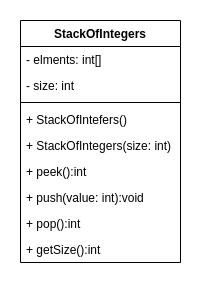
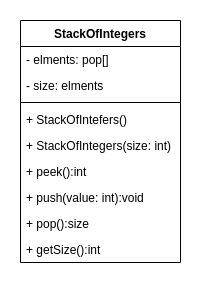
  <mxCell id="0" />
  <mxCell id="1" parent="0" />
  <mxCell id="2" value="StackOfIntegers" style="swimlane;fontStyle=1;align=center;verticalAlign=top;childLayout=stackLayout;horizontal=1;startSize=26;horizontalStack=0;resizeParent=1;resizeParentMax=0;resizeLast=0;collapsible=1;marginBottom=0;" vertex="1" parent="1"><mxGeometry x="20" y="20" width="160" height="242" as="geometry" /></mxCell>
- <mxCell id="3" value="- elments: int[]" style="text;strokeColor=none;fillColor=none;align=left;verticalAlign=top;spacingLeft=4;spacingRight=4;overflow=hidden;rotatable=0;points=[[0,0.5],[1,0.5]];portConstraint=eastwest;" vertex="1" parent="2"><mxGeometry y="26" width="160" height="26" as="geometry" /></mxCell>
- <mxCell id="4" value="- size: int " style="text;strokeColor=none;fillColor=none;align=left;verticalAlign=top;spacingLeft=4;spacingRight=4;overflow=hidden;rotatable=0;points=[[0,0.5],[1,0.5]];portConstraint=eastwest;" vertex="1" parent="2"><mxGeometry y="52" width="160" height="26" as="geometry" /></mxCell>
+ <mxCell id="3" value="- elments: pop[]" style="text;strokeColor=none;fillColor=none;align=left;verticalAlign=top;spacingLeft=4;spacingRight=4;overflow=hidden;rotatable=0;points=[[0,0.5],[1,0.5]];portConstraint=eastwest;" vertex="1" parent="2"><mxGeometry y="26" width="160" height="26" as="geometry" /></mxCell>
+ <mxCell id="4" value="- size: elments " style="text;strokeColor=none;fillColor=none;align=left;verticalAlign=top;spacingLeft=4;spacingRight=4;overflow=hidden;rotatable=0;points=[[0,0.5],[1,0.5]];portConstraint=eastwest;" vertex="1" parent="2"><mxGeometry y="52" width="160" height="26" as="geometry" /></mxCell>
  <mxCell id="5" value="" style="line;strokeWidth=1;fillColor=none;align=left;verticalAlign=middle;spacingTop=-1;spacingLeft=3;spacingRight=3;rotatable=0;labelPosition=right;points=[];portConstraint=eastwest;" vertex="1" parent="2"><mxGeometry y="78" width="160" height="8" as="geometry" /></mxCell>
  <mxCell id="6" value="+ StackOfIntefers()" style="text;strokeColor=none;fillColor=none;align=left;verticalAlign=top;spacingLeft=4;spacingRight=4;overflow=hidden;rotatable=0;points=[[0,0.5],[1,0.5]];portConstraint=eastwest;" vertex="1" parent="2"><mxGeometry y="86" width="160" height="26" as="geometry" /></mxCell>
  <mxCell id="7" value="+ StackOfIntegers(size: int)" style="text;strokeColor=none;fillColor=none;align=left;verticalAlign=top;spacingLeft=4;spacingRight=4;overflow=hidden;rotatable=0;points=[[0,0.5],[1,0.5]];portConstraint=eastwest;" vertex="1" parent="2"><mxGeometry y="112" width="160" height="26" as="geometry" /></mxCell>
  <mxCell id="8" value="+ peek():int" style="text;strokeColor=none;fillColor=none;align=left;verticalAlign=top;spacingLeft=4;spacingRight=4;overflow=hidden;rotatable=0;points=[[0,0.5],[1,0.5]];portConstraint=eastwest;" vertex="1" parent="2"><mxGeometry y="138" width="160" height="26" as="geometry" /></mxCell>
  <mxCell id="9" value="+ push(value: int):void" style="text;strokeColor=none;fillColor=none;align=left;verticalAlign=top;spacingLeft=4;spacingRight=4;overflow=hidden;rotatable=0;points=[[0,0.5],[1,0.5]];portConstraint=eastwest;" vertex="1" parent="2"><mxGeometry y="164" width="160" height="26" as="geometry" /></mxCell>
- <mxCell id="10" value="+ pop():int" style="text;strokeColor=none;fillColor=none;align=left;verticalAlign=top;spacingLeft=4;spacingRight=4;overflow=hidden;rotatable=0;points=[[0,0.5],[1,0.5]];portConstraint=eastwest;" vertex="1" parent="2"><mxGeometry y="190" width="160" height="26" as="geometry" /></mxCell>
+ <mxCell id="10" value="+ pop():size" style="text;strokeColor=none;fillColor=none;align=left;verticalAlign=top;spacingLeft=4;spacingRight=4;overflow=hidden;rotatable=0;points=[[0,0.5],[1,0.5]];portConstraint=eastwest;" vertex="1" parent="2"><mxGeometry y="190" width="160" height="26" as="geometry" /></mxCell>
  <mxCell id="11" value="+ getSize():int" style="text;strokeColor=none;fillColor=none;align=left;verticalAlign=top;spacingLeft=4;spacingRight=4;overflow=hidden;rotatable=0;points=[[0,0.5],[1,0.5]];portConstraint=eastwest;" vertex="1" parent="2"><mxGeometry y="216" width="160" height="26" as="geometry" /></mxCell>
